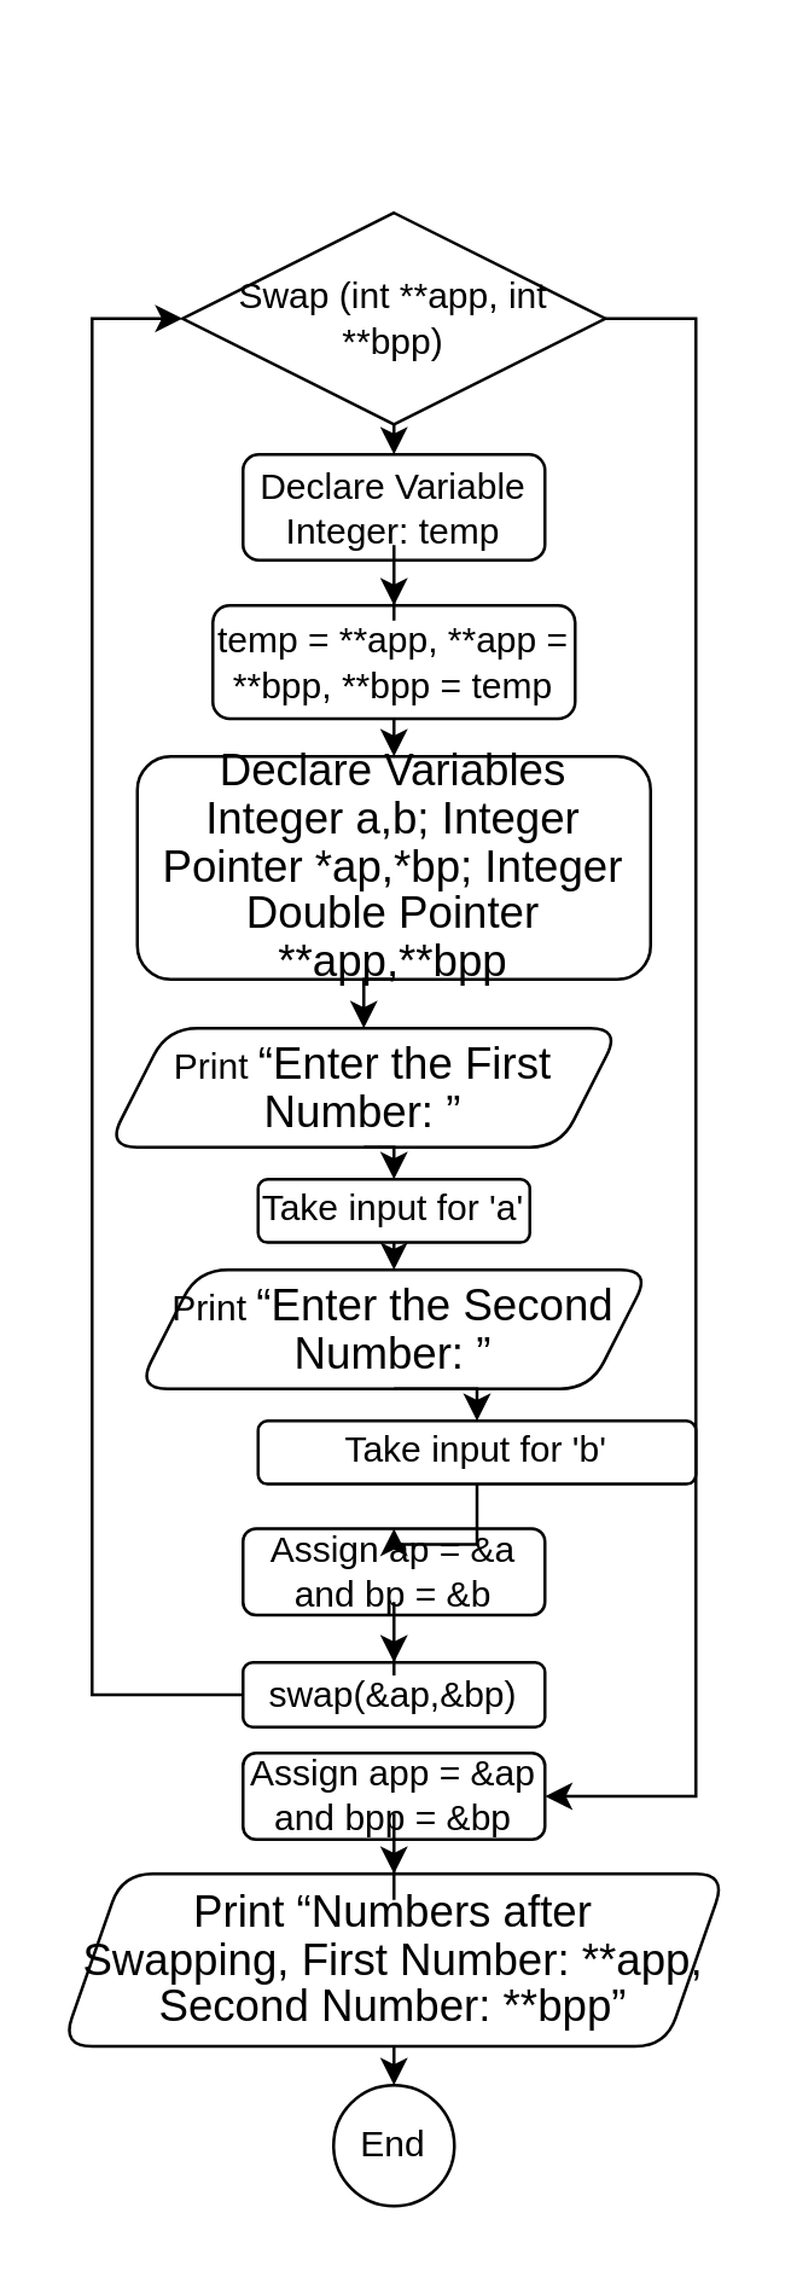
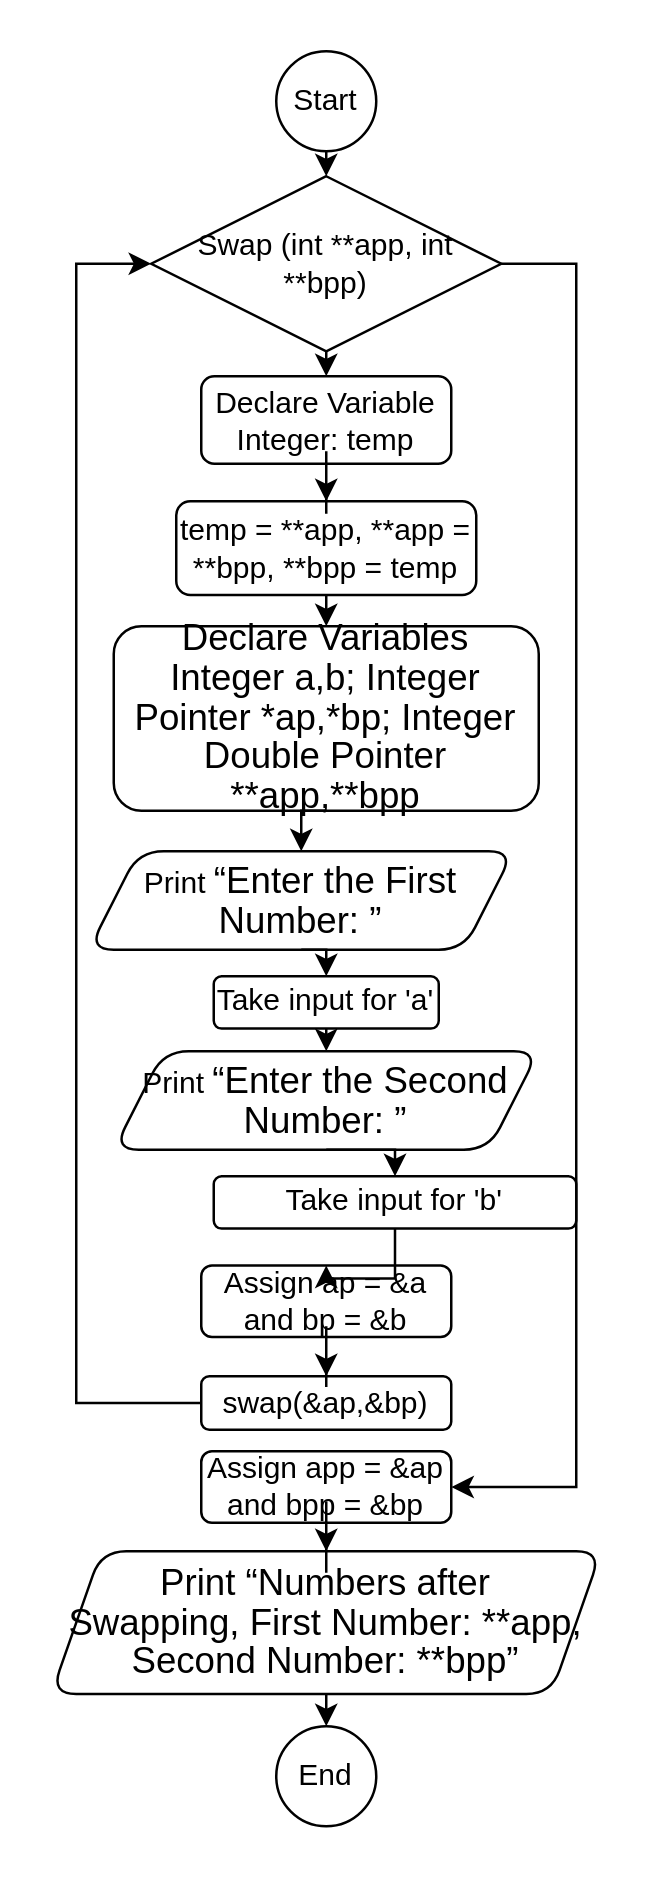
  <mxCell id="0" />
  <mxCell id="1" parent="0" />
  <mxCell id="2" value="" style="group" vertex="1" connectable="0" parent="1"><mxGeometry x="20" y="20" width="220" height="710" as="geometry" /></mxCell>
+ <mxCell id="3" value="Start" style="ellipse;whiteSpace=wrap;html=1;aspect=fixed;" vertex="1" parent="2"><mxGeometry x="90" width="40" height="40" as="geometry" /></mxCell>
  <mxCell id="4" value="Declare Variable Integer: temp" style="rounded=1;whiteSpace=wrap;html=1;" vertex="1" parent="2"><mxGeometry x="60" y="130" width="100" height="35" as="geometry" /></mxCell>
  <mxCell id="5" value="temp = **app, **app = **bpp, **bpp = temp" style="rounded=1;whiteSpace=wrap;html=1;" vertex="1" parent="2"><mxGeometry x="50" y="180" width="120" height="37.5" as="geometry" /></mxCell>
  <mxCell id="6" value="" style="edgeStyle=orthogonalEdgeStyle;rounded=0;orthogonalLoop=1;jettySize=auto;html=1;" edge="1" parent="2" source="4" target="5"><mxGeometry relative="1" as="geometry" /></mxCell>
  <mxCell id="7" value="&lt;span style=&quot;font-size: 11.0pt ; line-height: 107% ; font-family: &amp;#34;calibri&amp;#34; , sans-serif&quot;&gt;Declare Variables&lt;br/&gt;Integer a,b; Integer Pointer *ap,*bp; Integer Double Pointer **app,**bpp&lt;/span&gt;" style="rounded=1;whiteSpace=wrap;html=1;" vertex="1" parent="2"><mxGeometry x="25" y="230" width="170" height="73.75" as="geometry" /></mxCell>
  <mxCell id="8" style="edgeStyle=orthogonalEdgeStyle;rounded=0;orthogonalLoop=1;jettySize=auto;html=1;exitX=0.5;exitY=1;exitDx=0;exitDy=0;entryX=0.5;entryY=0;entryDx=0;entryDy=0;" edge="1" parent="2" source="5" target="7"><mxGeometry relative="1" as="geometry" /></mxCell>
  <mxCell id="9" style="edgeStyle=orthogonalEdgeStyle;rounded=0;orthogonalLoop=1;jettySize=auto;html=1;exitX=0.5;exitY=1;exitDx=0;exitDy=0;entryX=0.5;entryY=0;entryDx=0;entryDy=0;" edge="1" parent="2" source="10" target="4"><mxGeometry relative="1" as="geometry" /></mxCell>
  <mxCell id="10" value="&lt;span&gt;Swap (int **app, int **bpp)&lt;/span&gt;" style="rhombus;whiteSpace=wrap;html=1;" vertex="1" parent="2"><mxGeometry x="40" y="50" width="140" height="70" as="geometry" /></mxCell>
+ <mxCell id="11" style="edgeStyle=orthogonalEdgeStyle;rounded=0;orthogonalLoop=1;jettySize=auto;html=1;exitX=0.5;exitY=1;exitDx=0;exitDy=0;entryX=0.5;entryY=0;entryDx=0;entryDy=0;" edge="1" parent="2" source="3" target="10"><mxGeometry relative="1" as="geometry" /></mxCell>
  <mxCell id="12" value="Print&amp;nbsp;&lt;span style=&quot;font-size: 11.0pt ; line-height: 107% ; font-family: &amp;#34;calibri&amp;#34; , sans-serif&quot;&gt;“Enter the First&lt;br/&gt;Number: ”&lt;/span&gt;" style="shape=parallelogram;perimeter=parallelogramPerimeter;whiteSpace=wrap;html=1;fixedSize=1;rounded=1;" vertex="1" parent="2"><mxGeometry x="15" y="320" width="170" height="39.38" as="geometry" /></mxCell>
  <mxCell id="13" style="edgeStyle=orthogonalEdgeStyle;rounded=0;orthogonalLoop=1;jettySize=auto;html=1;exitX=0.5;exitY=1;exitDx=0;exitDy=0;entryX=0.5;entryY=0;entryDx=0;entryDy=0;" edge="1" parent="2" source="7" target="12"><mxGeometry relative="1" as="geometry" /></mxCell>
  <mxCell id="14" value="Take input for 'a'" style="whiteSpace=wrap;html=1;rounded=1;" vertex="1" parent="2"><mxGeometry x="65" y="370" width="90" height="20.93" as="geometry" /></mxCell>
  <mxCell id="15" style="edgeStyle=orthogonalEdgeStyle;rounded=0;orthogonalLoop=1;jettySize=auto;html=1;exitX=0.5;exitY=1;exitDx=0;exitDy=0;entryX=0.5;entryY=0;entryDx=0;entryDy=0;" edge="1" parent="2" source="12" target="14"><mxGeometry relative="1" as="geometry" /></mxCell>
  <mxCell id="16" value="Print&amp;nbsp;&lt;span style=&quot;font-size: 11.0pt ; line-height: 107% ; font-family: &amp;#34;calibri&amp;#34; , sans-serif&quot;&gt;“Enter the Second&lt;br&gt;Number: ”&lt;/span&gt;" style="shape=parallelogram;perimeter=parallelogramPerimeter;whiteSpace=wrap;html=1;fixedSize=1;rounded=1;" vertex="1" parent="2"><mxGeometry x="25" y="400" width="170" height="39.38" as="geometry" /></mxCell>
  <mxCell id="17" style="edgeStyle=orthogonalEdgeStyle;rounded=0;orthogonalLoop=1;jettySize=auto;html=1;exitX=0.5;exitY=1;exitDx=0;exitDy=0;entryX=0.5;entryY=0;entryDx=0;entryDy=0;" edge="1" parent="2" source="14" target="16"><mxGeometry relative="1" as="geometry" /></mxCell>
  <mxCell id="18" value="Take input for 'b'" style="whiteSpace=wrap;html=1;rounded=1;" vertex="1" parent="2"><mxGeometry x="65" y="450" width="145" height="20.93" as="geometry" /></mxCell>
  <mxCell id="19" style="edgeStyle=orthogonalEdgeStyle;rounded=0;orthogonalLoop=1;jettySize=auto;html=1;exitX=0.5;exitY=1;exitDx=0;exitDy=0;entryX=0.5;entryY=0;entryDx=0;entryDy=0;" edge="1" parent="2" source="16" target="18"><mxGeometry relative="1" as="geometry" /></mxCell>
  <mxCell id="20" value="Assign ap = &amp;amp;a and bp = &amp;amp;b" style="rounded=1;whiteSpace=wrap;html=1;" vertex="1" parent="2"><mxGeometry x="60" y="485.7" width="100" height="28.6" as="geometry" /></mxCell>
  <mxCell id="21" value="" style="edgeStyle=orthogonalEdgeStyle;rounded=0;orthogonalLoop=1;jettySize=auto;html=1;" edge="1" parent="2" source="18" target="20"><mxGeometry relative="1" as="geometry" /></mxCell>
  <mxCell id="22" style="edgeStyle=orthogonalEdgeStyle;rounded=0;orthogonalLoop=1;jettySize=auto;html=1;exitX=0;exitY=0.5;exitDx=0;exitDy=0;entryX=0;entryY=0.5;entryDx=0;entryDy=0;" edge="1" parent="2" source="23" target="10"><mxGeometry relative="1" as="geometry"><Array as="points"><mxPoint x="10" y="541" /><mxPoint x="10" y="85" /></Array></mxGeometry></mxCell>
  <mxCell id="23" value="swap(&amp;amp;ap,&amp;amp;bp)" style="whiteSpace=wrap;html=1;rounded=1;" vertex="1" parent="2"><mxGeometry x="60" y="530" width="100" height="21.4" as="geometry" /></mxCell>
  <mxCell id="24" value="" style="edgeStyle=orthogonalEdgeStyle;rounded=0;orthogonalLoop=1;jettySize=auto;html=1;" edge="1" parent="2" source="20" target="23"><mxGeometry relative="1" as="geometry" /></mxCell>
  <mxCell id="25" value="Assign app = &amp;amp;ap and bpp = &amp;amp;bp" style="rounded=1;whiteSpace=wrap;html=1;" vertex="1" parent="2"><mxGeometry x="60" y="560.0" width="100" height="28.6" as="geometry" /></mxCell>
  <mxCell id="26" style="edgeStyle=orthogonalEdgeStyle;rounded=0;orthogonalLoop=1;jettySize=auto;html=1;exitX=1;exitY=0.5;exitDx=0;exitDy=0;entryX=1;entryY=0.5;entryDx=0;entryDy=0;" edge="1" parent="2" source="10" target="25"><mxGeometry relative="1" as="geometry"><Array as="points"><mxPoint x="210" y="85" /><mxPoint x="210" y="574" /></Array></mxGeometry></mxCell>
  <mxCell id="27" value="&lt;span style=&quot;font-size: 11.0pt ; line-height: 107% ; font-family: &amp;#34;calibri&amp;#34; , sans-serif&quot;&gt;Print “Numbers after&lt;br/&gt;Swapping, First Number: **app, Second Number: **bpp”&lt;/span&gt;" style="shape=parallelogram;perimeter=parallelogramPerimeter;whiteSpace=wrap;html=1;fixedSize=1;rounded=1;" vertex="1" parent="2"><mxGeometry y="600" width="220" height="57.1" as="geometry" /></mxCell>
  <mxCell id="28" value="" style="edgeStyle=orthogonalEdgeStyle;rounded=0;orthogonalLoop=1;jettySize=auto;html=1;" edge="1" parent="2" source="25" target="27"><mxGeometry relative="1" as="geometry" /></mxCell>
  <mxCell id="29" value="End" style="ellipse;whiteSpace=wrap;html=1;aspect=fixed;" vertex="1" parent="2"><mxGeometry x="90" y="670" width="40" height="40" as="geometry" /></mxCell>
  <mxCell id="30" style="edgeStyle=orthogonalEdgeStyle;rounded=0;orthogonalLoop=1;jettySize=auto;html=1;exitX=0.5;exitY=1;exitDx=0;exitDy=0;entryX=0.5;entryY=0;entryDx=0;entryDy=0;" edge="1" parent="2" source="27" target="29"><mxGeometry relative="1" as="geometry" /></mxCell>
